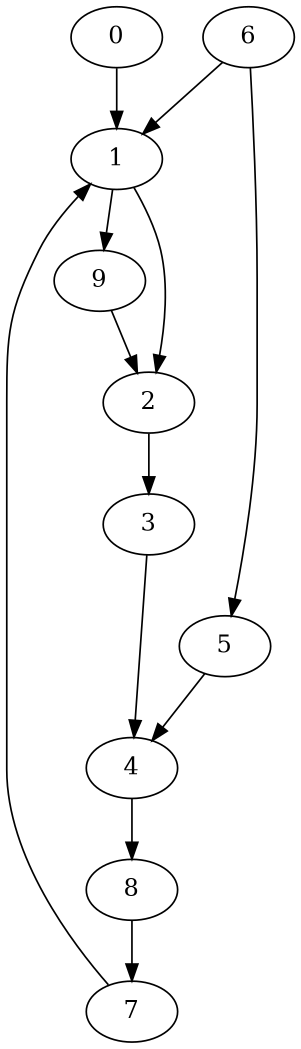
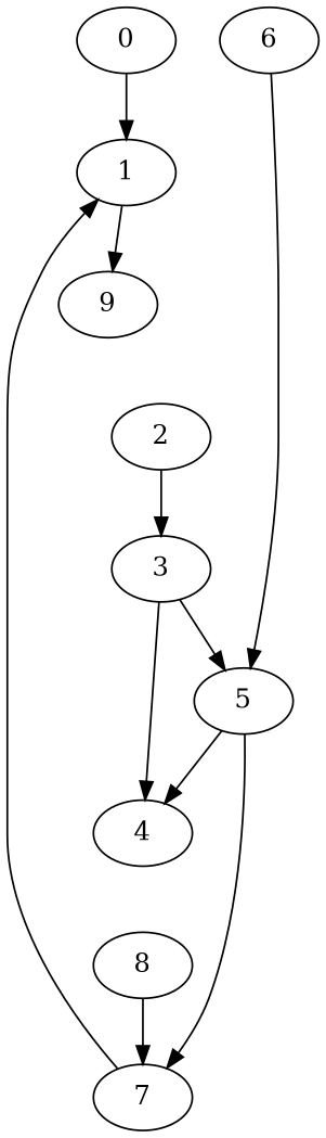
  digraph {
    0
    1
    2
    9
    3
    5
    4
    7
    8
    6
    0 -> 1
-   1 -> 2
    1 -> 9
    2 -> 3
-   9 -> 2
+   3 -> 5
    3 -> 4
    5 -> 4
-   4 -> 8
+   5 -> 7
    7 -> 1
    8 -> 7
-   6 -> 1
    6 -> 5
  }
